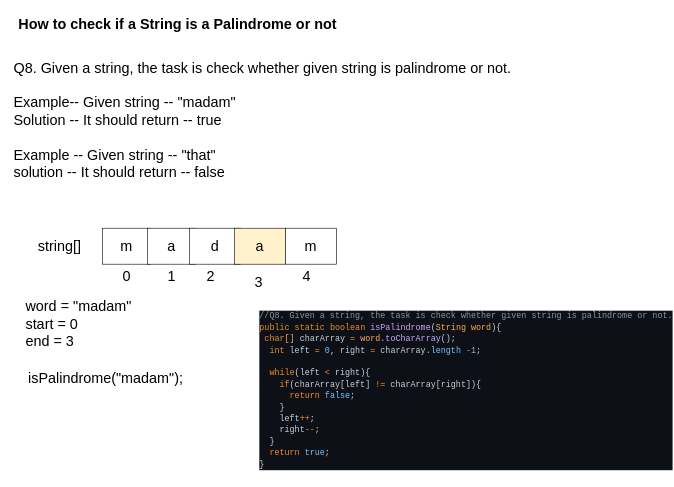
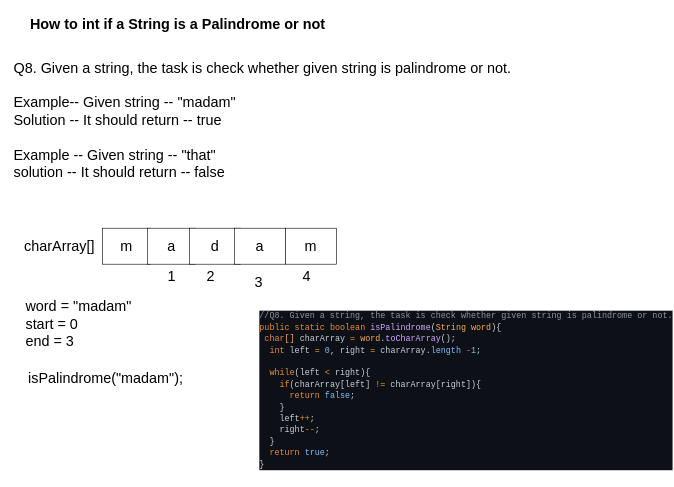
  <mxCell id="0" />
  <mxCell id="1" parent="0" />
- <mxCell id="2" value="&lt;font style=&quot;font-size: 24px;&quot;&gt;&lt;b&gt;How to check if a String is a Palindrome or not&lt;/b&gt;&lt;/font&gt;" style="text;html=1;align=center;verticalAlign=middle;resizable=0;points=[];autosize=1;strokeColor=none;fillColor=none;" vertex="1" parent="1"><mxGeometry x="20" y="20" width="550" height="40" as="geometry" /></mxCell>
+ <mxCell id="2" value="&lt;font style=&quot;font-size: 24px;&quot;&gt;&lt;b&gt;How to int if a String is a Palindrome or not&lt;/b&gt;&lt;/font&gt;" style="text;html=1;align=center;verticalAlign=middle;resizable=0;points=[];autosize=1;strokeColor=none;fillColor=none;" vertex="1" parent="1"><mxGeometry x="20" y="20" width="550" height="40" as="geometry" /></mxCell>
  <mxCell id="3" value="Q8. Given a string, the task is check whether given string is palindrome or not.&lt;br&gt;&lt;br&gt;Example-- Given string -- &quot;madam&quot;&lt;br&gt;Solution -- It should return -- true&lt;br&gt;&lt;br&gt;Example -- Given string -- &quot;that&quot;&lt;br&gt;solution -- It should return -- false" style="text;html=1;align=left;verticalAlign=middle;resizable=0;points=[];autosize=1;strokeColor=none;fillColor=none;fontSize=24;" vertex="1" parent="1"><mxGeometry x="20" y="90" width="850" height="220" as="geometry" /></mxCell>
  <mxCell id="4" value="m" style="rounded=0;whiteSpace=wrap;html=1;fontSize=24;" vertex="1" parent="1"><mxGeometry x="170" y="380" width="80" height="60" as="geometry" /></mxCell>
  <mxCell id="5" value="a&lt;span style=&quot;color: rgba(0, 0, 0, 0); font-family: monospace; font-size: 0px; text-align: start;&quot;&gt;%3CmxGraphModel%3E%3Croot%3E%3CmxCell%20id%3D%220%22%2F%3E%3CmxCell%20id%3D%221%22%20parent%3D%220%22%2F%3E%3CmxCell%20id%3D%222%22%20value%3D%22%22%20style%3D%22rounded%3D0%3BwhiteSpace%3Dwrap%3Bhtml%3D1%3BfontSize%3D24%3B%22%20vertex%3D%221%22%20parent%3D%221%22%3E%3CmxGeometry%20x%3D%2290%22%20y%3D%225890%22%20width%3D%2280%22%20height%3D%2260%22%20as%3D%22geometry%22%2F%3E%3C%2FmxCell%3E%3C%2Froot%3E%3C%2FmxGraphModel%3E&lt;/span&gt;" style="rounded=0;whiteSpace=wrap;html=1;fontSize=24;" vertex="1" parent="1"><mxGeometry x="245" y="380" width="80" height="60" as="geometry" /></mxCell>
  <mxCell id="6" value="d" style="rounded=0;whiteSpace=wrap;html=1;fontSize=24;" vertex="1" parent="1"><mxGeometry x="315" y="380" width="85" height="60" as="geometry" /></mxCell>
- <mxCell id="7" value="a" style="rounded=0;whiteSpace=wrap;html=1;fontSize=24;fillColor=#fff2cc;" vertex="1" parent="1"><mxGeometry x="390" y="380" width="85" height="60" as="geometry" /></mxCell>
+ <mxCell id="7" value="a" style="rounded=0;whiteSpace=wrap;html=1;fontSize=24;" vertex="1" parent="1"><mxGeometry x="390" y="380" width="85" height="60" as="geometry" /></mxCell>
  <mxCell id="8" value="m" style="rounded=0;whiteSpace=wrap;html=1;fontSize=24;" vertex="1" parent="1"><mxGeometry x="475" y="380" width="85" height="60" as="geometry" /></mxCell>
- <mxCell id="9" value="0" style="text;html=1;align=center;verticalAlign=middle;resizable=0;points=[];autosize=1;strokeColor=none;fillColor=none;fontSize=24;" vertex="1" parent="1"><mxGeometry x="190" y="440" width="40" height="40" as="geometry" /></mxCell>
  <mxCell id="10" value="1" style="text;html=1;align=center;verticalAlign=middle;resizable=0;points=[];autosize=1;strokeColor=none;fillColor=none;fontSize=24;" vertex="1" parent="1"><mxGeometry x="265" y="440" width="40" height="40" as="geometry" /></mxCell>
  <mxCell id="11" value="2" style="text;html=1;align=center;verticalAlign=middle;resizable=0;points=[];autosize=1;strokeColor=none;fillColor=none;fontSize=24;" vertex="1" parent="1"><mxGeometry x="330" y="440" width="40" height="40" as="geometry" /></mxCell>
  <mxCell id="12" value="3" style="text;html=1;align=center;verticalAlign=middle;resizable=0;points=[];autosize=1;strokeColor=none;fillColor=none;fontSize=24;" vertex="1" parent="1"><mxGeometry x="410" y="450" width="40" height="40" as="geometry" /></mxCell>
  <mxCell id="13" value="4" style="text;html=1;align=center;verticalAlign=middle;resizable=0;points=[];autosize=1;strokeColor=none;fillColor=none;fontSize=24;" vertex="1" parent="1"><mxGeometry x="490" y="440" width="40" height="40" as="geometry" /></mxCell>
- <mxCell id="14" value="string[]" style="text;html=1;align=center;verticalAlign=middle;resizable=0;points=[];autosize=1;strokeColor=none;fillColor=none;fontSize=24;" vertex="1" parent="1"><mxGeometry x="27.5" y="390" width="140" height="40" as="geometry" /></mxCell>
+ <mxCell id="14" value="charArray[]" style="text;html=1;align=center;verticalAlign=middle;resizable=0;points=[];autosize=1;strokeColor=none;fillColor=none;fontSize=24;" vertex="1" parent="1"><mxGeometry x="27.5" y="390" width="140" height="40" as="geometry" /></mxCell>
  <mxCell id="15" value="isPalindrome(&quot;madam&quot;);" style="text;html=1;align=center;verticalAlign=middle;resizable=0;points=[];autosize=1;strokeColor=none;fillColor=none;fontSize=24;" vertex="1" parent="1"><mxGeometry x="35" y="610" width="280" height="40" as="geometry" /></mxCell>
  <mxCell id="16" value="word = &quot;madam&quot;&lt;br&gt;start = 0&lt;br&gt;end = 3" style="text;html=1;align=left;verticalAlign=middle;resizable=0;points=[];autosize=1;strokeColor=none;fillColor=none;fontSize=24;" vertex="1" parent="1"><mxGeometry x="40" y="490" width="200" height="100" as="geometry" /></mxCell>
  <mxCell id="17" value="&lt;div style=&quot;color: rgb(201, 209, 217); background-color: rgb(13, 17, 23); font-family: Consolas, &amp;quot;Courier New&amp;quot;, monospace; font-size: 14px; line-height: 19px;&quot;&gt;&lt;div&gt;&lt;span style=&quot;color: #8b949e;&quot;&gt;//Q8. Given a string, the task is check whether given string is palindrome or not.&lt;/span&gt;&lt;/div&gt;&lt;div&gt;&lt;span style=&quot;color: #ec8e2c;&quot;&gt;public&lt;/span&gt; &lt;span style=&quot;color: #ec8e2c;&quot;&gt;static&lt;/span&gt; &lt;span style=&quot;color: #ec8e2c;&quot;&gt;boolean&lt;/span&gt; &lt;span style=&quot;color: #d2a8ff;&quot;&gt;isPalindrome&lt;/span&gt;(&lt;span style=&quot;color: #fdac54;&quot;&gt;String&lt;/span&gt; &lt;span style=&quot;color: #fdac54;&quot;&gt;word&lt;/span&gt;){&lt;/div&gt;&lt;div&gt;&amp;nbsp;&lt;span style=&quot;color: #ec8e2c;&quot;&gt;char&lt;/span&gt;&lt;span style=&quot;color: #fdac54;&quot;&gt;[] &lt;/span&gt;charArray&lt;span style=&quot;color: #fdac54;&quot;&gt; &lt;/span&gt;&lt;span style=&quot;color: #ec8e2c;&quot;&gt;=&lt;/span&gt; &lt;span style=&quot;color: #fdac54;&quot;&gt;word&lt;/span&gt;.&lt;span style=&quot;color: #d2a8ff;&quot;&gt;toCharArray&lt;/span&gt;();&lt;/div&gt;&lt;div&gt;&amp;nbsp; &lt;span style=&quot;color: #ec8e2c;&quot;&gt;int&lt;/span&gt;&lt;span style=&quot;color: #fdac54;&quot;&gt; &lt;/span&gt;left&lt;span style=&quot;color: #fdac54;&quot;&gt; &lt;/span&gt;&lt;span style=&quot;color: #ec8e2c;&quot;&gt;=&lt;/span&gt; &lt;span style=&quot;color: #79c0ff;&quot;&gt;0&lt;/span&gt;, right &lt;span style=&quot;color: #ec8e2c;&quot;&gt;=&lt;/span&gt; charArray.&lt;span style=&quot;color: #79c0ff;&quot;&gt;length&lt;/span&gt; &lt;span style=&quot;color: #ec8e2c;&quot;&gt;-&lt;/span&gt;&lt;span style=&quot;color: #79c0ff;&quot;&gt;1&lt;/span&gt;;&lt;/div&gt;&lt;br&gt;&lt;div&gt;&amp;nbsp; &lt;span style=&quot;color: #ec8e2c;&quot;&gt;while&lt;/span&gt;(left &lt;span style=&quot;color: #ec8e2c;&quot;&gt;&amp;lt;&lt;/span&gt; right){&lt;/div&gt;&lt;div&gt;&amp;nbsp; &amp;nbsp; &lt;span style=&quot;color: #ec8e2c;&quot;&gt;if&lt;/span&gt;(charArray[left] &lt;span style=&quot;color: #ec8e2c;&quot;&gt;!=&lt;/span&gt; charArray[right]){&lt;/div&gt;&lt;div&gt;&amp;nbsp; &amp;nbsp; &amp;nbsp; &lt;span style=&quot;color: #ec8e2c;&quot;&gt;return&lt;/span&gt; &lt;span style=&quot;color: #79c0ff;&quot;&gt;false&lt;/span&gt;;&lt;/div&gt;&lt;div&gt;&amp;nbsp; &amp;nbsp; }&lt;/div&gt;&lt;div&gt;&amp;nbsp; &amp;nbsp; left&lt;span style=&quot;color: #ec8e2c;&quot;&gt;++&lt;/span&gt;;&lt;/div&gt;&lt;div&gt;&amp;nbsp; &amp;nbsp; right&lt;span style=&quot;color: #ec8e2c;&quot;&gt;--&lt;/span&gt;;&lt;/div&gt;&lt;div&gt;&amp;nbsp; }&lt;/div&gt;&lt;div&gt;&amp;nbsp; &lt;span style=&quot;color: #ec8e2c;&quot;&gt;return&lt;/span&gt; &lt;span style=&quot;color: #79c0ff;&quot;&gt;true&lt;/span&gt;;&lt;/div&gt;&lt;div&gt;}&lt;/div&gt;&lt;/div&gt;" style="text;html=1;align=left;verticalAlign=middle;resizable=0;points=[];autosize=1;strokeColor=none;fillColor=none;fontSize=24;" vertex="1" parent="1"><mxGeometry x="430" y="510" width="650" height="280" as="geometry" /></mxCell>
